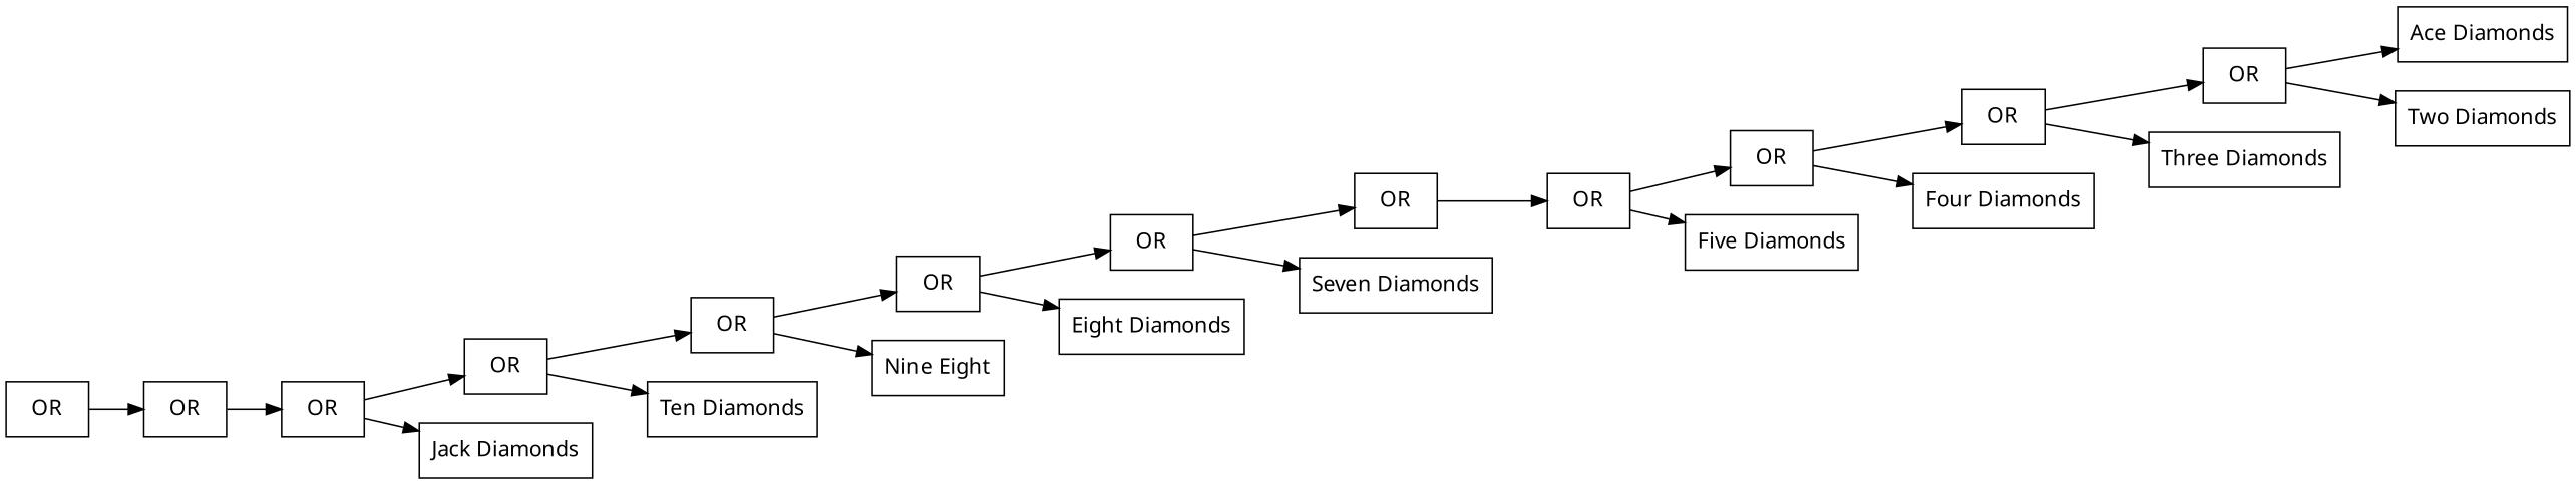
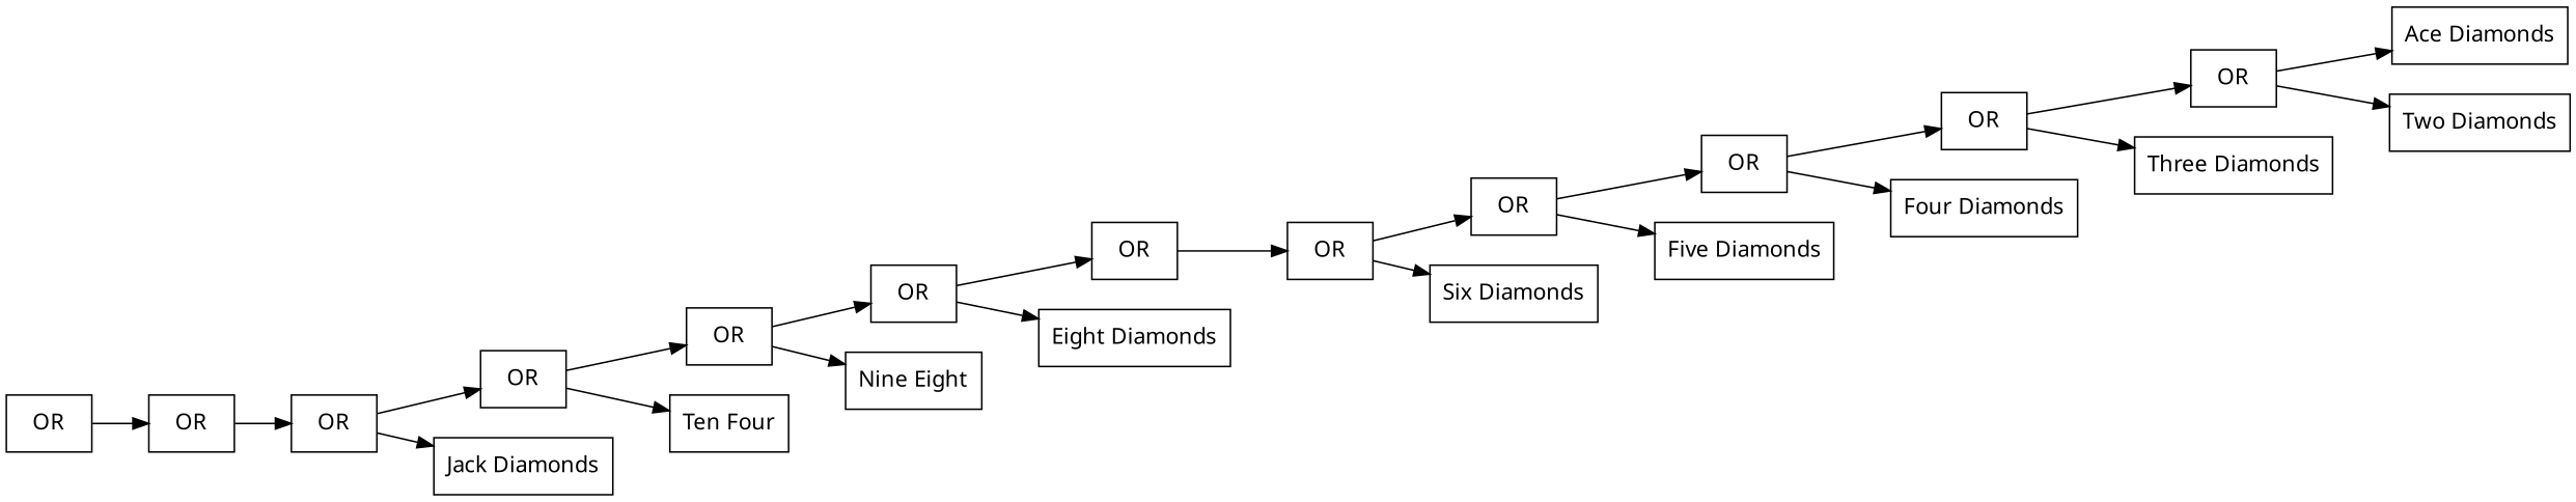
  digraph {
    rankdir=LR
    splines=spline
    node [fontname=Sans shape=record]
    n1 [label=OR]
    n2 [label=OR]
    n3 [label=OR]
    n4 [label=OR]
    n5 [label="Jack Diamonds"]
    n6 [label=OR]
-   n7 [label="Ten Diamonds"]
+   n7 [label="Ten Four"]
    n8 [label=OR]
    n9 [label="Nine Eight"]
    n10 [label=OR]
    n11 [label="Eight Diamonds"]
    n12 [label=OR]
-   n13 [label="Seven Diamonds"]
    n14 [label=OR]
+   n15 [label="Six Diamonds"]
    n16 [label=OR]
    n17 [label="Five Diamonds"]
    n18 [label=OR]
    n19 [label="Four Diamonds"]
    n20 [label=OR]
    n21 [label="Three Diamonds"]
    n22 [label="Ace Diamonds"]
    n23 [label="Two Diamonds"]
    n1 -> n2
    n2 -> n3
    n3 -> n4
    n3 -> n5
    n4 -> n6
    n4 -> n7
    n6 -> n8
    n6 -> n9
    n8 -> n10
    n8 -> n11
    n10 -> n12
-   n10 -> n13
    n12 -> n14
+   n12 -> n15
    n14 -> n16
    n14 -> n17
    n16 -> n18
    n16 -> n19
    n18 -> n20
    n18 -> n21
    n20 -> n22
    n20 -> n23
  }
